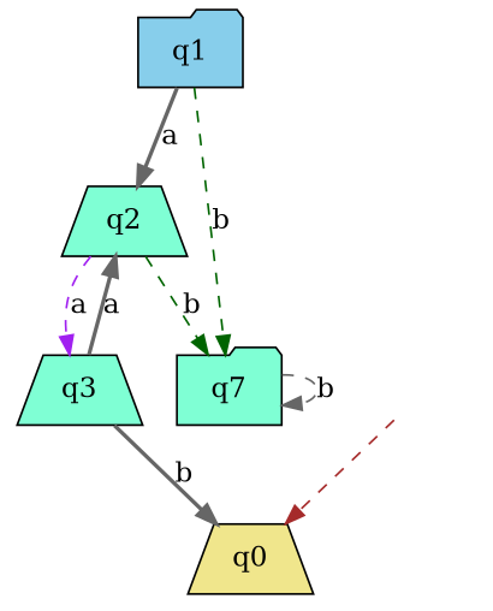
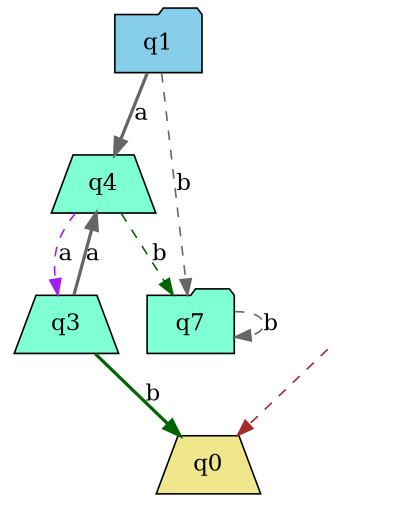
  digraph {
    node [fillcolor=aquamarine shape=trapezium style=filled]
    edge [color=gray40 style=dashed]
    q1 [fillcolor=skyblue shape=folder]
-   q2
+   q2 [label=q4]
    n3 [label=q7 shape=folder]
    q3
    q0 [fillcolor=khaki]
    _nil [style=invis fillcolor="" shape=""]
    q1 -> q2 [label=a style=bold]
-   q1 -> n3 [color=darkgreen label=b]
+   q1 -> n3 [label=b]
    q2 -> n3 [color=darkgreen label=b]
    q2 -> q3 [color=purple label=a]
    n3 -> n3 [label=b]
    q3 -> q2 [label=a style=bold]
-   q3 -> q0 [label=b style=bold]
+   q3 -> q0 [color=darkgreen label=b style=bold]
    _nil -> q0 [color=brown]
  }
